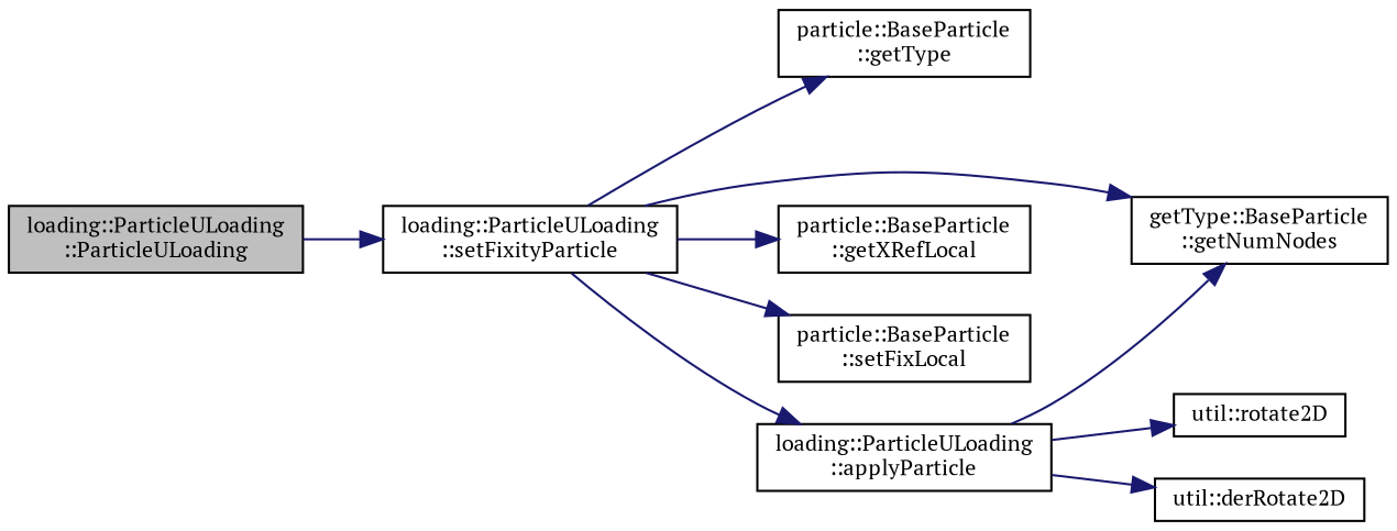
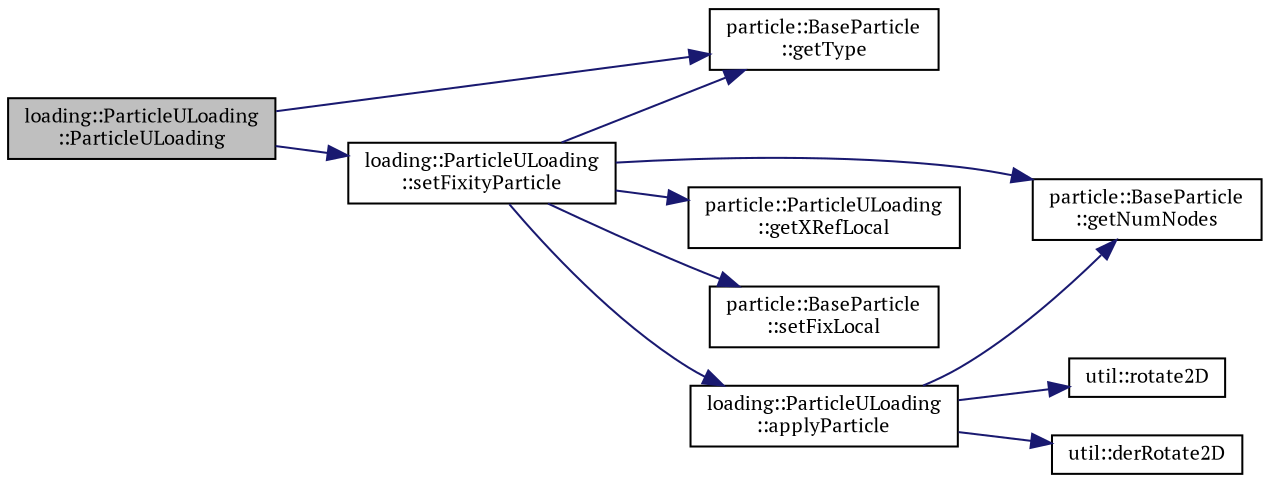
  digraph {
    fontname="PT Serif"
    rankdir=LR
    node [color=black fillcolor=white fontname="PT Serif" fontsize=10 shape=record style=filled]
    edge [color=midnightblue fontname="PT Serif" fontsize=10 labelfontname=Helvetica labelfontsize=10 style=solid]
    n1 [fillcolor=grey75 fontcolor=black height=0.2 label="loading::ParticleULoading\l::ParticleULoading" width=0.4]
    n2 [height=0.2 label="particle::BaseParticle\l::getType" width=0.4]
    n3 [height=0.2 label="loading::ParticleULoading\l::setFixityParticle" width=0.4]
-   n4 [height=0.2 label="getType::BaseParticle\l::getNumNodes" width=0.4]
-   n5 [height=0.2 label="particle::BaseParticle\l::getXRefLocal" width=0.4]
+   n4 [height=0.2 label="particle::BaseParticle\l::getNumNodes" width=0.4]
+   n5 [height=0.2 label="particle::ParticleULoading\l::getXRefLocal" width=0.4]
    n6 [height=0.2 label="particle::BaseParticle\l::setFixLocal" width=0.4]
    n7 [height=0.2 label="loading::ParticleULoading\l::applyParticle" width=0.4]
    n8 [height=0.2 label="util::rotate2D" width=0.4]
    n9 [height=0.2 label="util::derRotate2D" width=0.4]
+   n1 -> n2
    n1 -> n3
    n3 -> n2
    n3 -> n4
    n3 -> n5
    n3 -> n6
    n3 -> n7
    n7 -> n4
    n7 -> n8
    n7 -> n9
  }
